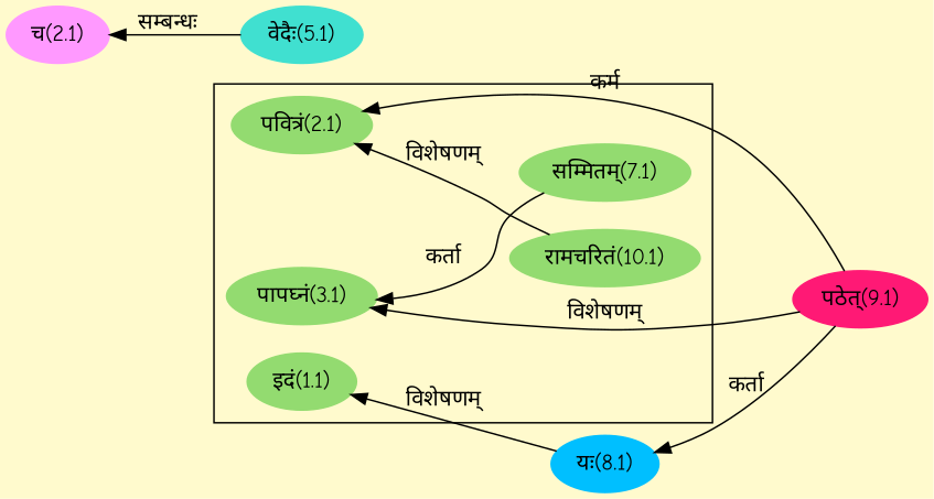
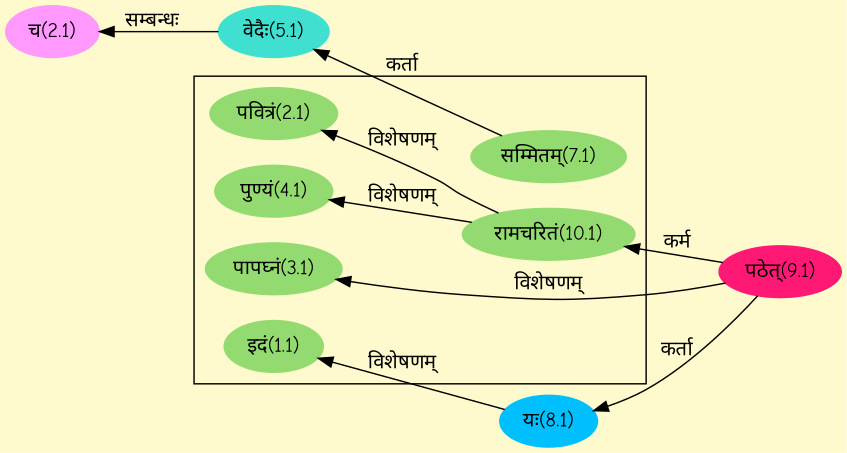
  digraph {
    bgcolor=lemonchiffon1
    compound=true
    fontname="Comic Neue"
    rankdir=LR
    node [color="#93DB70" fontname="Comic Neue" style=filled]
    edge [dir=back fontname="Comic Neue"]
    n1 [label="इदं(1.1)"]
    n2 [label="रामचरितं(10.1)"]
    n3 [label="पवित्रं(2.1)"]
    n4 [label="पापघ्नं(3.1)"]
+   n5 [label="पुण्यं(4.1)"]
    n6 [label="सम्मितम्(7.1)"]
    n7 [color="#00BFFF" label="यः(8.1)"]
    n8 [color="#FF1975" label="पठेत्(9.1)"]
    n9 [color="#40E0D0" label="वेदैः(5.1)"]
    n10 [color="#FF99FF" label="च(2.1)"]
    subgraph cluster_1 {
      n1
      n2
      n3
      n4
+     n5
      n6
    }
    n1 -> n7 [label="विशेषणम्"]
-   n3 -> n8 [label="कर्म"]
+   n2 -> n8 [label="कर्म"]
    n3 -> n2 [label="विशेषणम्"]
    n4 -> n8 [label="विशेषणम्"]
+   n5 -> n2 [label="विशेषणम्"]
    n7 -> n8 [label="कर्ता"]
-   n4 -> n6 [label="कर्ता"]
+   n9 -> n6 [label="कर्ता"]
    n10 -> n9 [label="सम्बन्धः"]
  }
